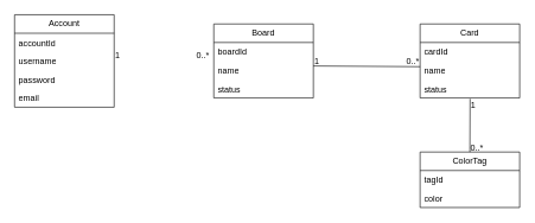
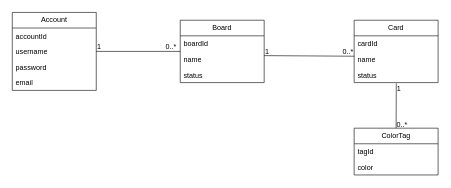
  <mxCell id="0" />
  <mxCell id="1" parent="0" />
  <mxCell id="2" value="Account" style="swimlane;fontStyle=0;childLayout=stackLayout;horizontal=1;startSize=26;fillColor=none;horizontalStack=0;resizeParent=1;resizeParentMax=0;resizeLast=0;collapsible=1;marginBottom=0;whiteSpace=wrap;html=1;" parent="1" vertex="1"><mxGeometry x="20" y="20" width="140" height="130" as="geometry" /></mxCell>
  <mxCell id="3" value="accountId" style="text;strokeColor=none;fillColor=none;align=left;verticalAlign=top;spacingLeft=4;spacingRight=4;overflow=hidden;rotatable=0;points=[[0,0.5],[1,0.5]];portConstraint=eastwest;whiteSpace=wrap;html=1;" parent="2" vertex="1"><mxGeometry y="26" width="140" height="26" as="geometry" /></mxCell>
  <mxCell id="4" value="username" style="text;strokeColor=none;fillColor=none;align=left;verticalAlign=top;spacingLeft=4;spacingRight=4;overflow=hidden;rotatable=0;points=[[0,0.5],[1,0.5]];portConstraint=eastwest;whiteSpace=wrap;html=1;" parent="2" vertex="1"><mxGeometry y="52" width="140" height="26" as="geometry" /></mxCell>
  <mxCell id="5" value="password" style="text;strokeColor=none;fillColor=none;align=left;verticalAlign=top;spacingLeft=4;spacingRight=4;overflow=hidden;rotatable=0;points=[[0,0.5],[1,0.5]];portConstraint=eastwest;whiteSpace=wrap;html=1;" parent="2" vertex="1"><mxGeometry y="78" width="140" height="26" as="geometry" /></mxCell>
  <mxCell id="6" value="email&lt;div&gt;&lt;br&gt;&lt;/div&gt;" style="text;strokeColor=none;fillColor=none;align=left;verticalAlign=top;spacingLeft=4;spacingRight=4;overflow=hidden;rotatable=0;points=[[0,0.5],[1,0.5]];portConstraint=eastwest;whiteSpace=wrap;html=1;" vertex="1" parent="2"><mxGeometry y="104" width="140" height="26" as="geometry" /></mxCell>
  <mxCell id="7" value="Board" style="swimlane;fontStyle=0;childLayout=stackLayout;horizontal=1;startSize=26;fillColor=none;horizontalStack=0;resizeParent=1;resizeParentMax=0;resizeLast=0;collapsible=1;marginBottom=0;whiteSpace=wrap;html=1;" parent="1" vertex="1"><mxGeometry x="300" y="33" width="140" height="104" as="geometry" /></mxCell>
  <mxCell id="8" value="boardId" style="text;strokeColor=none;fillColor=none;align=left;verticalAlign=top;spacingLeft=4;spacingRight=4;overflow=hidden;rotatable=0;points=[[0,0.5],[1,0.5]];portConstraint=eastwest;whiteSpace=wrap;html=1;" parent="7" vertex="1"><mxGeometry y="26" width="140" height="26" as="geometry" /></mxCell>
  <mxCell id="9" value="name" style="text;strokeColor=none;fillColor=none;align=left;verticalAlign=top;spacingLeft=4;spacingRight=4;overflow=hidden;rotatable=0;points=[[0,0.5],[1,0.5]];portConstraint=eastwest;whiteSpace=wrap;html=1;" parent="7" vertex="1"><mxGeometry y="52" width="140" height="26" as="geometry" /></mxCell>
  <mxCell id="10" value="status" style="text;strokeColor=none;fillColor=none;align=left;verticalAlign=top;spacingLeft=4;spacingRight=4;overflow=hidden;rotatable=0;points=[[0,0.5],[1,0.5]];portConstraint=eastwest;whiteSpace=wrap;html=1;" parent="7" vertex="1"><mxGeometry y="78" width="140" height="26" as="geometry" /></mxCell>
  <mxCell id="11" value="Card" style="swimlane;fontStyle=0;childLayout=stackLayout;horizontal=1;startSize=26;fillColor=none;horizontalStack=0;resizeParent=1;resizeParentMax=0;resizeLast=0;collapsible=1;marginBottom=0;whiteSpace=wrap;html=1;" parent="1" vertex="1"><mxGeometry x="590" y="33" width="140" height="104" as="geometry" /></mxCell>
  <mxCell id="12" value="cardId" style="text;strokeColor=none;fillColor=none;align=left;verticalAlign=top;spacingLeft=4;spacingRight=4;overflow=hidden;rotatable=0;points=[[0,0.5],[1,0.5]];portConstraint=eastwest;whiteSpace=wrap;html=1;" parent="11" vertex="1"><mxGeometry y="26" width="140" height="26" as="geometry" /></mxCell>
  <mxCell id="13" value="name" style="text;strokeColor=none;fillColor=none;align=left;verticalAlign=top;spacingLeft=4;spacingRight=4;overflow=hidden;rotatable=0;points=[[0,0.5],[1,0.5]];portConstraint=eastwest;whiteSpace=wrap;html=1;" parent="11" vertex="1"><mxGeometry y="52" width="140" height="26" as="geometry" /></mxCell>
  <mxCell id="14" value="status" style="text;strokeColor=none;fillColor=none;align=left;verticalAlign=top;spacingLeft=4;spacingRight=4;overflow=hidden;rotatable=0;points=[[0,0.5],[1,0.5]];portConstraint=eastwest;whiteSpace=wrap;html=1;" parent="11" vertex="1"><mxGeometry y="78" width="140" height="26" as="geometry" /></mxCell>
  <mxCell id="15" value="ColorTag" style="swimlane;fontStyle=0;childLayout=stackLayout;horizontal=1;startSize=26;fillColor=none;horizontalStack=0;resizeParent=1;resizeParentMax=0;resizeLast=0;collapsible=1;marginBottom=0;whiteSpace=wrap;html=1;" parent="1" vertex="1"><mxGeometry x="590" y="213" width="140" height="78" as="geometry" /></mxCell>
  <mxCell id="16" value="tagId" style="text;strokeColor=none;fillColor=none;align=left;verticalAlign=top;spacingLeft=4;spacingRight=4;overflow=hidden;rotatable=0;points=[[0,0.5],[1,0.5]];portConstraint=eastwest;whiteSpace=wrap;html=1;" parent="15" vertex="1"><mxGeometry y="26" width="140" height="26" as="geometry" /></mxCell>
  <mxCell id="17" value="color&lt;div&gt;&lt;br&gt;&lt;/div&gt;" style="text;strokeColor=none;fillColor=none;align=left;verticalAlign=top;spacingLeft=4;spacingRight=4;overflow=hidden;rotatable=0;points=[[0,0.5],[1,0.5]];portConstraint=eastwest;whiteSpace=wrap;html=1;" parent="15" vertex="1"><mxGeometry y="52" width="140" height="26" as="geometry" /></mxCell>
+ <mxCell id="18" value="" style="endArrow=none;html=1;rounded=0;" parent="1" source="7" target="2" edge="1"><mxGeometry width="50" height="50" relative="1" as="geometry"><mxPoint x="190" y="433" as="sourcePoint" /><mxPoint x="240" y="383" as="targetPoint" /></mxGeometry></mxCell>
  <mxCell id="19" value="1" style="text;html=1;align=center;verticalAlign=middle;whiteSpace=wrap;rounded=0;" parent="1" vertex="1"><mxGeometry x="160" y="63" width="10" height="30" as="geometry" /></mxCell>
  <mxCell id="20" value="0..*" style="text;html=1;align=center;verticalAlign=middle;whiteSpace=wrap;rounded=0;" parent="1" vertex="1"><mxGeometry x="270" y="63" width="30" height="30" as="geometry" /></mxCell>
  <mxCell id="21" value="" style="endArrow=none;html=1;rounded=0;exitX=0;exitY=0.308;exitDx=0;exitDy=0;exitPerimeter=0;" parent="1" source="13" edge="1"><mxGeometry width="50" height="50" relative="1" as="geometry"><mxPoint x="580" y="93" as="sourcePoint" /><mxPoint x="440" y="92" as="targetPoint" /></mxGeometry></mxCell>
  <mxCell id="22" value="0..*" style="text;html=1;align=center;verticalAlign=middle;whiteSpace=wrap;rounded=0;" parent="1" vertex="1"><mxGeometry x="570" y="70" width="20" height="30" as="geometry" /></mxCell>
  <mxCell id="23" value="1" style="text;html=1;align=center;verticalAlign=middle;whiteSpace=wrap;rounded=0;" parent="1" vertex="1"><mxGeometry x="440" y="70" width="10" height="30" as="geometry" /></mxCell>
  <mxCell id="24" value="" style="endArrow=none;html=1;rounded=0;entryX=0.502;entryY=1.048;entryDx=0;entryDy=0;entryPerimeter=0;exitX=0.5;exitY=0;exitDx=0;exitDy=0;" parent="1" source="15" target="14" edge="1"><mxGeometry width="50" height="50" relative="1" as="geometry"><mxPoint x="640" y="203" as="sourcePoint" /><mxPoint x="690" y="153" as="targetPoint" /></mxGeometry></mxCell>
  <mxCell id="25" value="1" style="text;html=1;align=center;verticalAlign=middle;whiteSpace=wrap;rounded=0;" parent="1" vertex="1"><mxGeometry x="660" y="133" width="10" height="30" as="geometry" /></mxCell>
  <mxCell id="26" value="0..*" style="text;html=1;align=center;verticalAlign=middle;whiteSpace=wrap;rounded=0;" parent="1" vertex="1"><mxGeometry x="660" y="193" width="20" height="30" as="geometry" /></mxCell>
